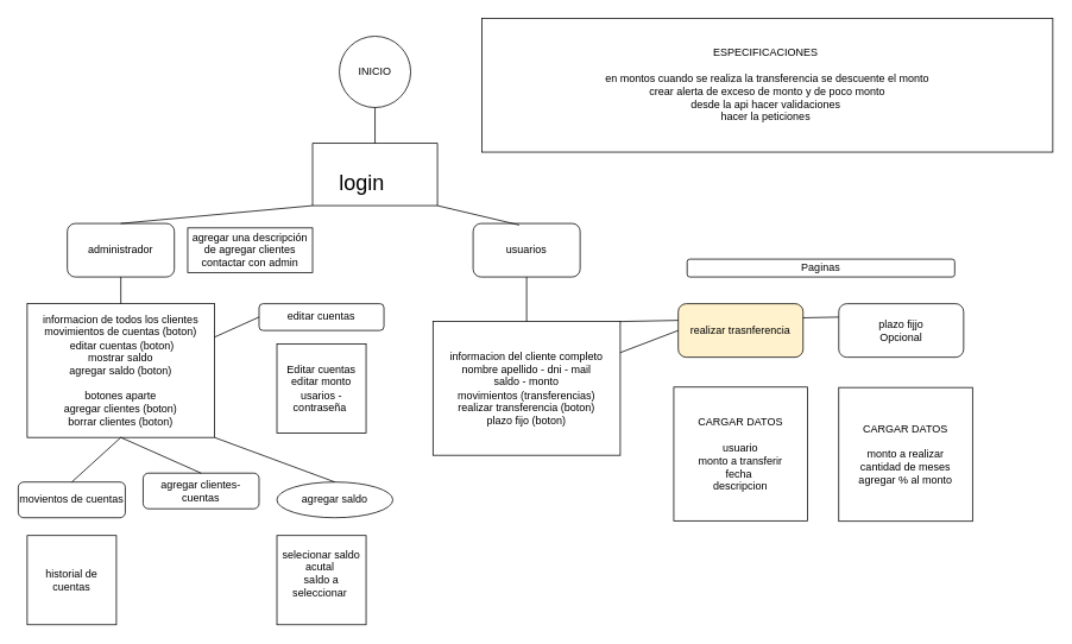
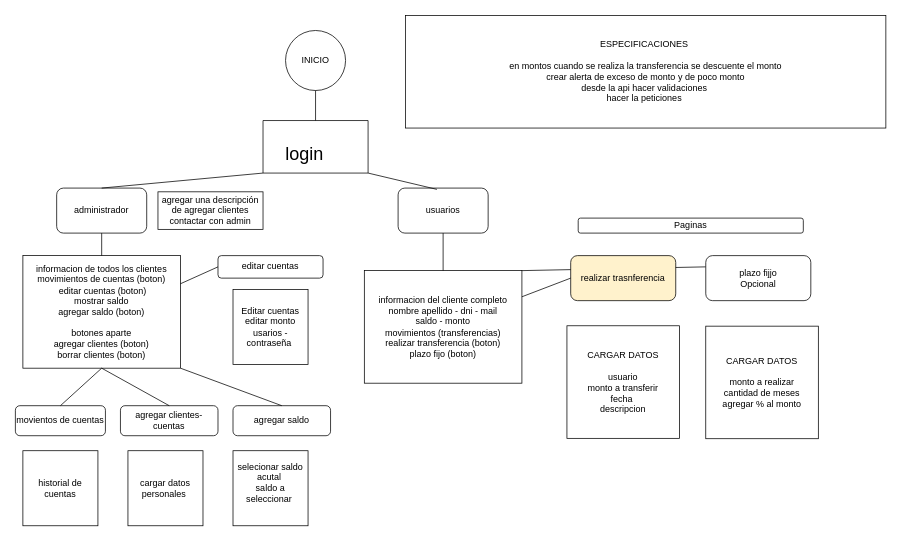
  <mxCell id="0" />
  <mxCell id="1" parent="0" />
  <mxCell id="2" value="" style="endArrow=none;html=1;rounded=0;exitX=0;exitY=0.25;exitDx=0;exitDy=0;entryX=1;entryY=0;entryDx=0;entryDy=0;" edge="1" parent="1" source="15" target="11"><mxGeometry width="50" height="50" relative="1" as="geometry"><mxPoint x="760" y="440" as="sourcePoint" /><mxPoint x="720" y="452" as="targetPoint" /></mxGeometry></mxCell>
  <mxCell id="3" value="INICIO" style="ellipse;whiteSpace=wrap;html=1;aspect=fixed;" vertex="1" parent="1"><mxGeometry x="380" y="40" width="80" height="80" as="geometry" /></mxCell>
  <mxCell id="4" value="" style="swimlane;startSize=0;" vertex="1" parent="1"><mxGeometry x="350" y="160" width="140" height="70" as="geometry" /></mxCell>
  <mxCell id="5" value="&lt;font style=&quot;font-size: 24px;&quot;&gt;login&lt;/font&gt;" style="text;html=1;align=center;verticalAlign=middle;resizable=0;points=[];autosize=1;strokeColor=none;fillColor=none;strokeWidth=7;" vertex="1" parent="4"><mxGeometry x="20" y="25" width="70" height="40" as="geometry" /></mxCell>
  <mxCell id="6" value="usuarios" style="rounded=1;whiteSpace=wrap;html=1;" vertex="1" parent="1"><mxGeometry x="530" y="250" width="120" height="60" as="geometry" /></mxCell>
  <mxCell id="7" value="administrador" style="rounded=1;whiteSpace=wrap;html=1;" vertex="1" parent="1"><mxGeometry x="75" y="250" width="120" height="60" as="geometry" /></mxCell>
  <mxCell id="8" value="" style="endArrow=none;html=1;rounded=0;exitX=0.5;exitY=0;exitDx=0;exitDy=0;" edge="1" parent="1" source="4"><mxGeometry width="50" height="50" relative="1" as="geometry"><mxPoint x="370" y="170" as="sourcePoint" /><mxPoint x="420" y="120" as="targetPoint" /></mxGeometry></mxCell>
  <mxCell id="9" value="" style="endArrow=none;html=1;rounded=0;exitX=0.5;exitY=0;exitDx=0;exitDy=0;entryX=0;entryY=1;entryDx=0;entryDy=0;" edge="1" parent="1" source="7" target="4"><mxGeometry width="50" height="50" relative="1" as="geometry"><mxPoint x="300" y="300" as="sourcePoint" /><mxPoint x="350" y="250" as="targetPoint" /></mxGeometry></mxCell>
  <mxCell id="10" value="" style="endArrow=none;html=1;rounded=0;entryX=1;entryY=1;entryDx=0;entryDy=0;exitX=0.431;exitY=0.029;exitDx=0;exitDy=0;exitPerimeter=0;" edge="1" parent="1" source="6" target="4"><mxGeometry width="50" height="50" relative="1" as="geometry"><mxPoint x="310" y="310" as="sourcePoint" /><mxPoint x="360" y="260" as="targetPoint" /><Array as="points" /></mxGeometry></mxCell>
  <mxCell id="11" value="informacion del cliente completo&lt;br&gt;nombre apellido - dni - mail&lt;br&gt;saldo - monto&lt;br&gt;movimientos (transferencias)&lt;br&gt;realizar transferencia (boton)&lt;br&gt;plazo fijo (boton)" style="rounded=0;whiteSpace=wrap;html=1;" vertex="1" parent="1"><mxGeometry x="485" y="360" width="210" height="150" as="geometry" /></mxCell>
  <mxCell id="12" value="realizar trasnferencia" style="rounded=1;whiteSpace=wrap;html=1;fillColor=#fff2cc;" vertex="1" parent="1"><mxGeometry x="760" y="340" width="140" height="60" as="geometry" /></mxCell>
  <mxCell id="13" value="CARGAR DATOS&lt;br&gt;&lt;br&gt;usuario&lt;br&gt;monto a transferir&lt;br&gt;fecha&amp;nbsp;&lt;br&gt;descripcion&lt;br&gt;" style="whiteSpace=wrap;html=1;aspect=fixed;" vertex="1" parent="1"><mxGeometry x="755" y="433.5" width="150" height="150" as="geometry" /></mxCell>
  <mxCell id="14" style="edgeStyle=orthogonalEdgeStyle;rounded=0;orthogonalLoop=1;jettySize=auto;html=1;exitX=0.5;exitY=1;exitDx=0;exitDy=0;" edge="1" parent="1" source="11" target="11"><mxGeometry relative="1" as="geometry" /></mxCell>
  <mxCell id="15" value="plazo fijjo&lt;br&gt;Opcional" style="rounded=1;whiteSpace=wrap;html=1;" vertex="1" parent="1"><mxGeometry x="940" y="340" width="140" height="60" as="geometry" /></mxCell>
  <mxCell id="16" value="CARGAR DATOS&lt;br&gt;&lt;br&gt;monto a realizar&lt;br&gt;cantidad de meses&lt;br&gt;agregar % al monto" style="whiteSpace=wrap;html=1;aspect=fixed;" vertex="1" parent="1"><mxGeometry x="940" y="434" width="150" height="150" as="geometry" /></mxCell>
  <mxCell id="17" value="" style="endArrow=none;html=1;rounded=0;entryX=0.5;entryY=1;entryDx=0;entryDy=0;exitX=0.5;exitY=0;exitDx=0;exitDy=0;" edge="1" parent="1" source="11" target="6"><mxGeometry width="50" height="50" relative="1" as="geometry"><mxPoint x="560" y="410" as="sourcePoint" /><mxPoint x="610" y="360" as="targetPoint" /></mxGeometry></mxCell>
  <mxCell id="18" value="" style="endArrow=none;html=1;rounded=0;exitX=0;exitY=0.5;exitDx=0;exitDy=0;" edge="1" parent="1" source="12" target="11"><mxGeometry width="50" height="50" relative="1" as="geometry"><mxPoint x="760" y="450" as="sourcePoint" /><mxPoint x="715" y="410" as="targetPoint" /></mxGeometry></mxCell>
  <mxCell id="19" value="Paginas" style="rounded=1;whiteSpace=wrap;html=1;" vertex="1" parent="1"><mxGeometry x="770" y="290" width="300" height="20" as="geometry" /></mxCell>
  <mxCell id="20" value="informacion de todos los clientes&lt;br&gt;movimientos de cuentas (boton)&lt;br&gt;&amp;nbsp;editar cuentas (boton)&lt;br&gt;mostrar saldo&lt;br&gt;agregar saldo (boton)&lt;br&gt;&lt;br&gt;botones aparte&lt;br&gt;agregar clientes (boton)&lt;br&gt;borrar clientes (boton)" style="rounded=0;whiteSpace=wrap;html=1;" vertex="1" parent="1"><mxGeometry x="30" y="340" width="210" height="150" as="geometry" /></mxCell>
  <mxCell id="21" value="ESPECIFICACIONES&amp;nbsp;&lt;br&gt;&lt;br&gt;en montos cuando se realiza la transferencia se descuente el monto&lt;br&gt;crear alerta de exceso de monto y de poco monto&lt;br&gt;desde la api hacer validaciones&amp;nbsp;&lt;br&gt;hacer la peticiones&amp;nbsp;&lt;br&gt;" style="rounded=0;whiteSpace=wrap;html=1;align=center;" vertex="1" parent="1"><mxGeometry x="540" width="640" height="150" as="geometry" y="20" /></mxCell>
  <mxCell id="22" value="movientos de cuentas" style="rounded=1;whiteSpace=wrap;html=1;" vertex="1" parent="1"><mxGeometry y="540" width="120" height="40" as="geometry" x="20" /></mxCell>
- <mxCell id="23" value="agregar clientes-cuentas" style="rounded=1;whiteSpace=wrap;html=1;" vertex="1" parent="1"><mxGeometry x="160" y="530" width="130" height="40" as="geometry" /></mxCell>
+ <mxCell id="23" value="agregar clientes-cuentas" style="rounded=1;whiteSpace=wrap;html=1;" vertex="1" parent="1"><mxGeometry x="160" y="540" width="130" height="40" as="geometry" /></mxCell>
  <mxCell id="24" value="editar cuentas" style="rounded=1;whiteSpace=wrap;html=1;" vertex="1" parent="1"><mxGeometry x="290" y="340" width="140" height="30" as="geometry" /></mxCell>
  <mxCell id="25" value="Editar cuentas&lt;br&gt;editar monto&lt;br&gt;usarios - contraseña&amp;nbsp;" style="whiteSpace=wrap;html=1;aspect=fixed;" vertex="1" parent="1"><mxGeometry x="310" y="385" width="100" height="100" as="geometry" /></mxCell>
  <mxCell id="26" style="edgeStyle=orthogonalEdgeStyle;rounded=0;orthogonalLoop=1;jettySize=auto;html=1;exitX=0.5;exitY=1;exitDx=0;exitDy=0;" edge="1" parent="1" source="4" target="4"><mxGeometry relative="1" as="geometry" /></mxCell>
  <mxCell id="27" value="historial de cuentas" style="whiteSpace=wrap;html=1;aspect=fixed;" vertex="1" parent="1"><mxGeometry x="30" y="600" width="100" height="100" as="geometry" /></mxCell>
+ <mxCell id="28" value="cargar datos personales&amp;nbsp;" style="whiteSpace=wrap;html=1;aspect=fixed;" vertex="1" parent="1"><mxGeometry x="170" y="600" width="100" height="100" as="geometry" /></mxCell>
  <mxCell id="29" value="agregar una descripción de agregar clientes contactar con admin" style="rounded=0;whiteSpace=wrap;html=1;" vertex="1" parent="1"><mxGeometry x="210" y="255" width="140" height="50" as="geometry" /></mxCell>
- <mxCell id="30" value="agregar saldo" style="ellipse;whiteSpace=wrap;html=1;" vertex="1" parent="1"><mxGeometry x="310" y="540" width="130" height="40" as="geometry" /></mxCell>
+ <mxCell id="30" value="agregar saldo" style="rounded=1;whiteSpace=wrap;html=1;" vertex="1" parent="1"><mxGeometry x="310" y="540" width="130" height="40" as="geometry" /></mxCell>
  <mxCell id="31" value="selecionar saldo acutal&amp;nbsp;&lt;br&gt;saldo a seleccionar&amp;nbsp;&lt;br&gt;&amp;nbsp;" style="whiteSpace=wrap;html=1;aspect=fixed;" vertex="1" parent="1"><mxGeometry x="310" y="600" width="100" height="100" as="geometry" /></mxCell>
  <mxCell id="32" value="" style="endArrow=none;html=1;rounded=0;entryX=0.5;entryY=1;entryDx=0;entryDy=0;exitX=0.5;exitY=0;exitDx=0;exitDy=0;" edge="1" parent="1" source="20" target="7"><mxGeometry width="50" height="50" relative="1" as="geometry"><mxPoint x="90" y="360" as="sourcePoint" /><mxPoint x="140" y="310" as="targetPoint" /></mxGeometry></mxCell>
  <mxCell id="33" value="" style="endArrow=none;html=1;rounded=0;entryX=0;entryY=0.5;entryDx=0;entryDy=0;exitX=1;exitY=0.25;exitDx=0;exitDy=0;" edge="1" parent="1" source="20" target="24"><mxGeometry width="50" height="50" relative="1" as="geometry"><mxPoint x="145" y="350" as="sourcePoint" /><mxPoint x="145" y="320" as="targetPoint" /></mxGeometry></mxCell>
  <mxCell id="34" value="" style="endArrow=none;html=1;rounded=0;entryX=0.5;entryY=1;entryDx=0;entryDy=0;exitX=0.5;exitY=0;exitDx=0;exitDy=0;" edge="1" parent="1" source="22" target="20"><mxGeometry width="50" height="50" relative="1" as="geometry"><mxPoint x="155" y="360" as="sourcePoint" /><mxPoint x="155" y="330" as="targetPoint" /></mxGeometry></mxCell>
  <mxCell id="35" value="" style="endArrow=none;html=1;rounded=0;entryX=0.5;entryY=1;entryDx=0;entryDy=0;exitX=0.5;exitY=0;exitDx=0;exitDy=0;" edge="1" parent="1" source="23" target="20"><mxGeometry width="50" height="50" relative="1" as="geometry"><mxPoint x="90" y="550" as="sourcePoint" /><mxPoint x="145" y="500" as="targetPoint" /></mxGeometry></mxCell>
  <mxCell id="36" value="" style="endArrow=none;html=1;rounded=0;entryX=1;entryY=1;entryDx=0;entryDy=0;exitX=0.5;exitY=0;exitDx=0;exitDy=0;" edge="1" parent="1" source="30" target="20"><mxGeometry width="50" height="50" relative="1" as="geometry"><mxPoint x="100" y="560" as="sourcePoint" /><mxPoint x="155" y="510" as="targetPoint" /></mxGeometry></mxCell>
